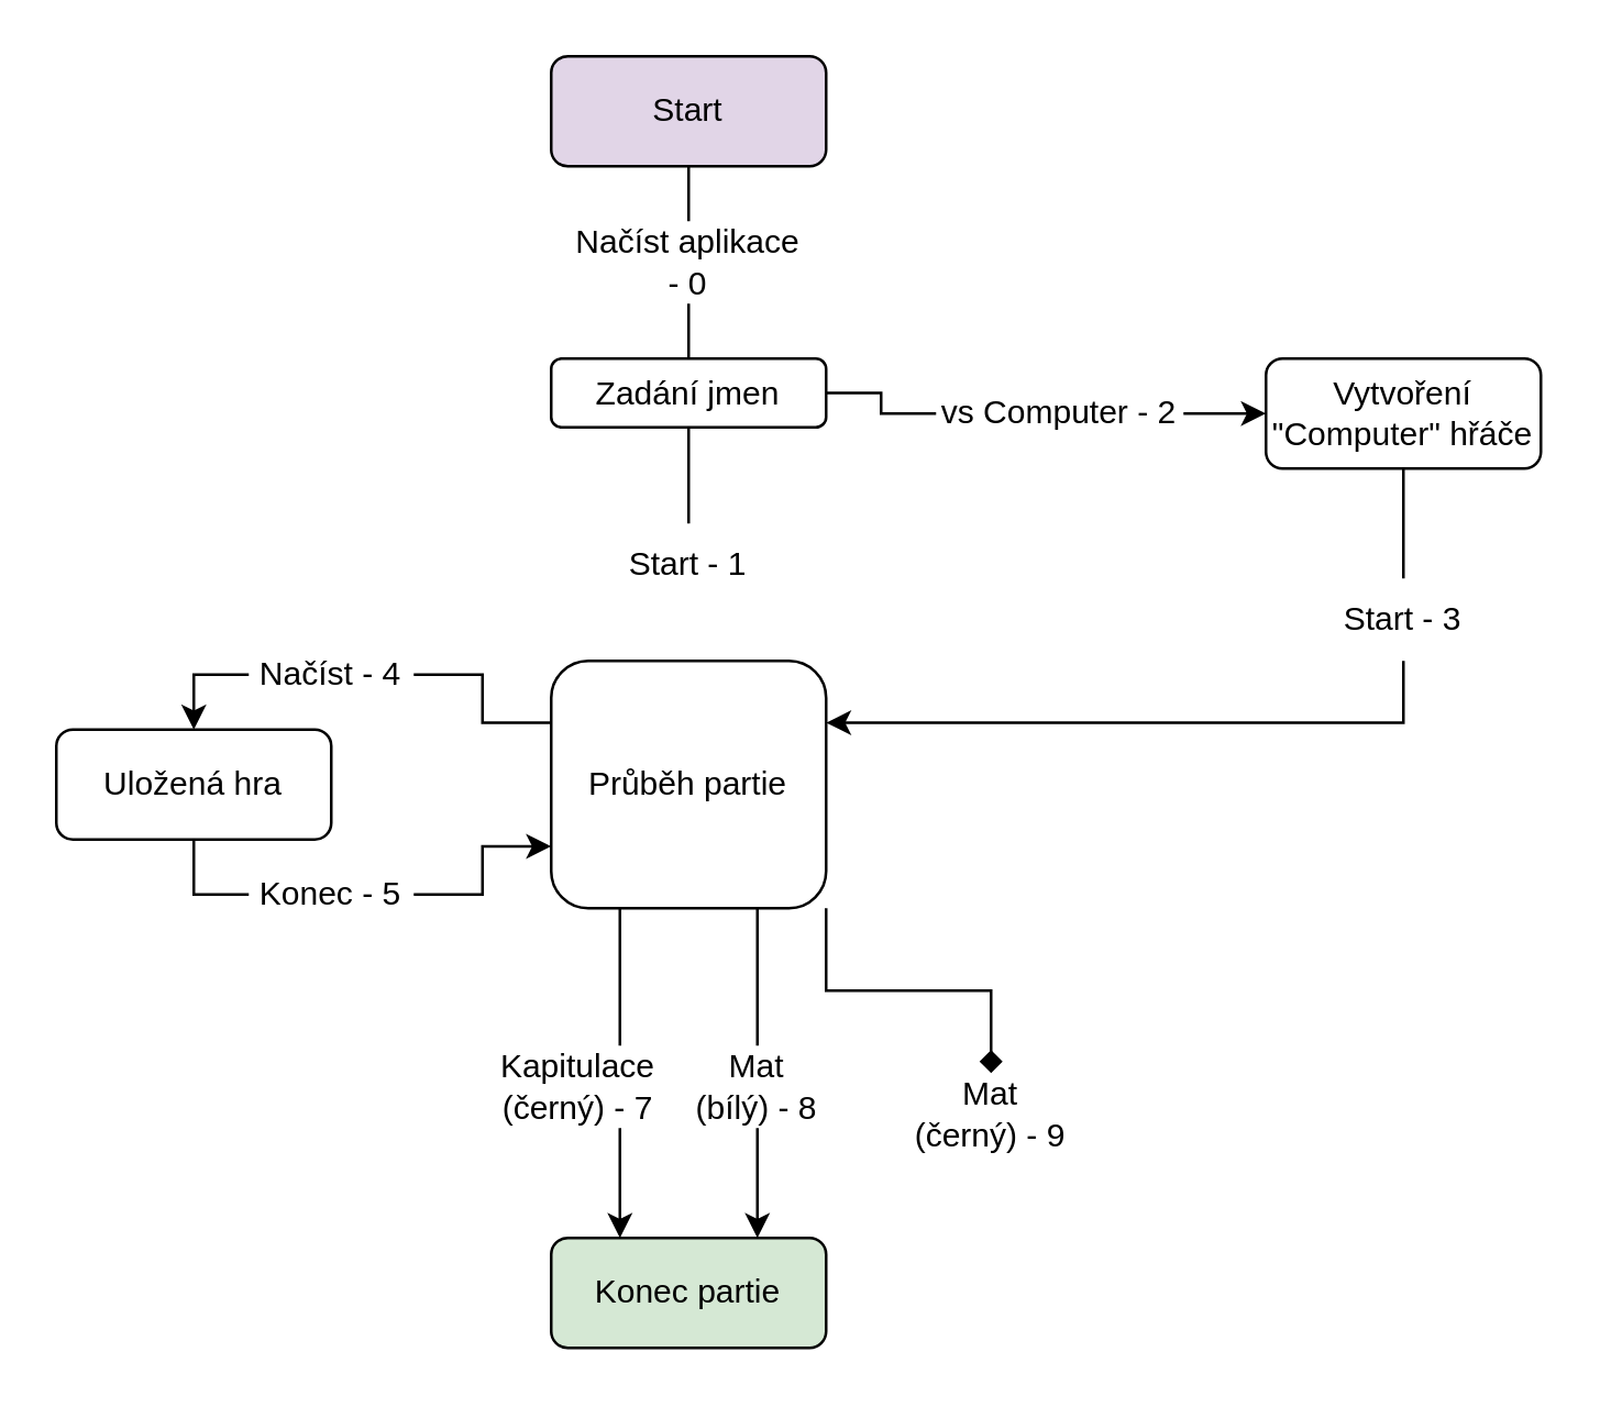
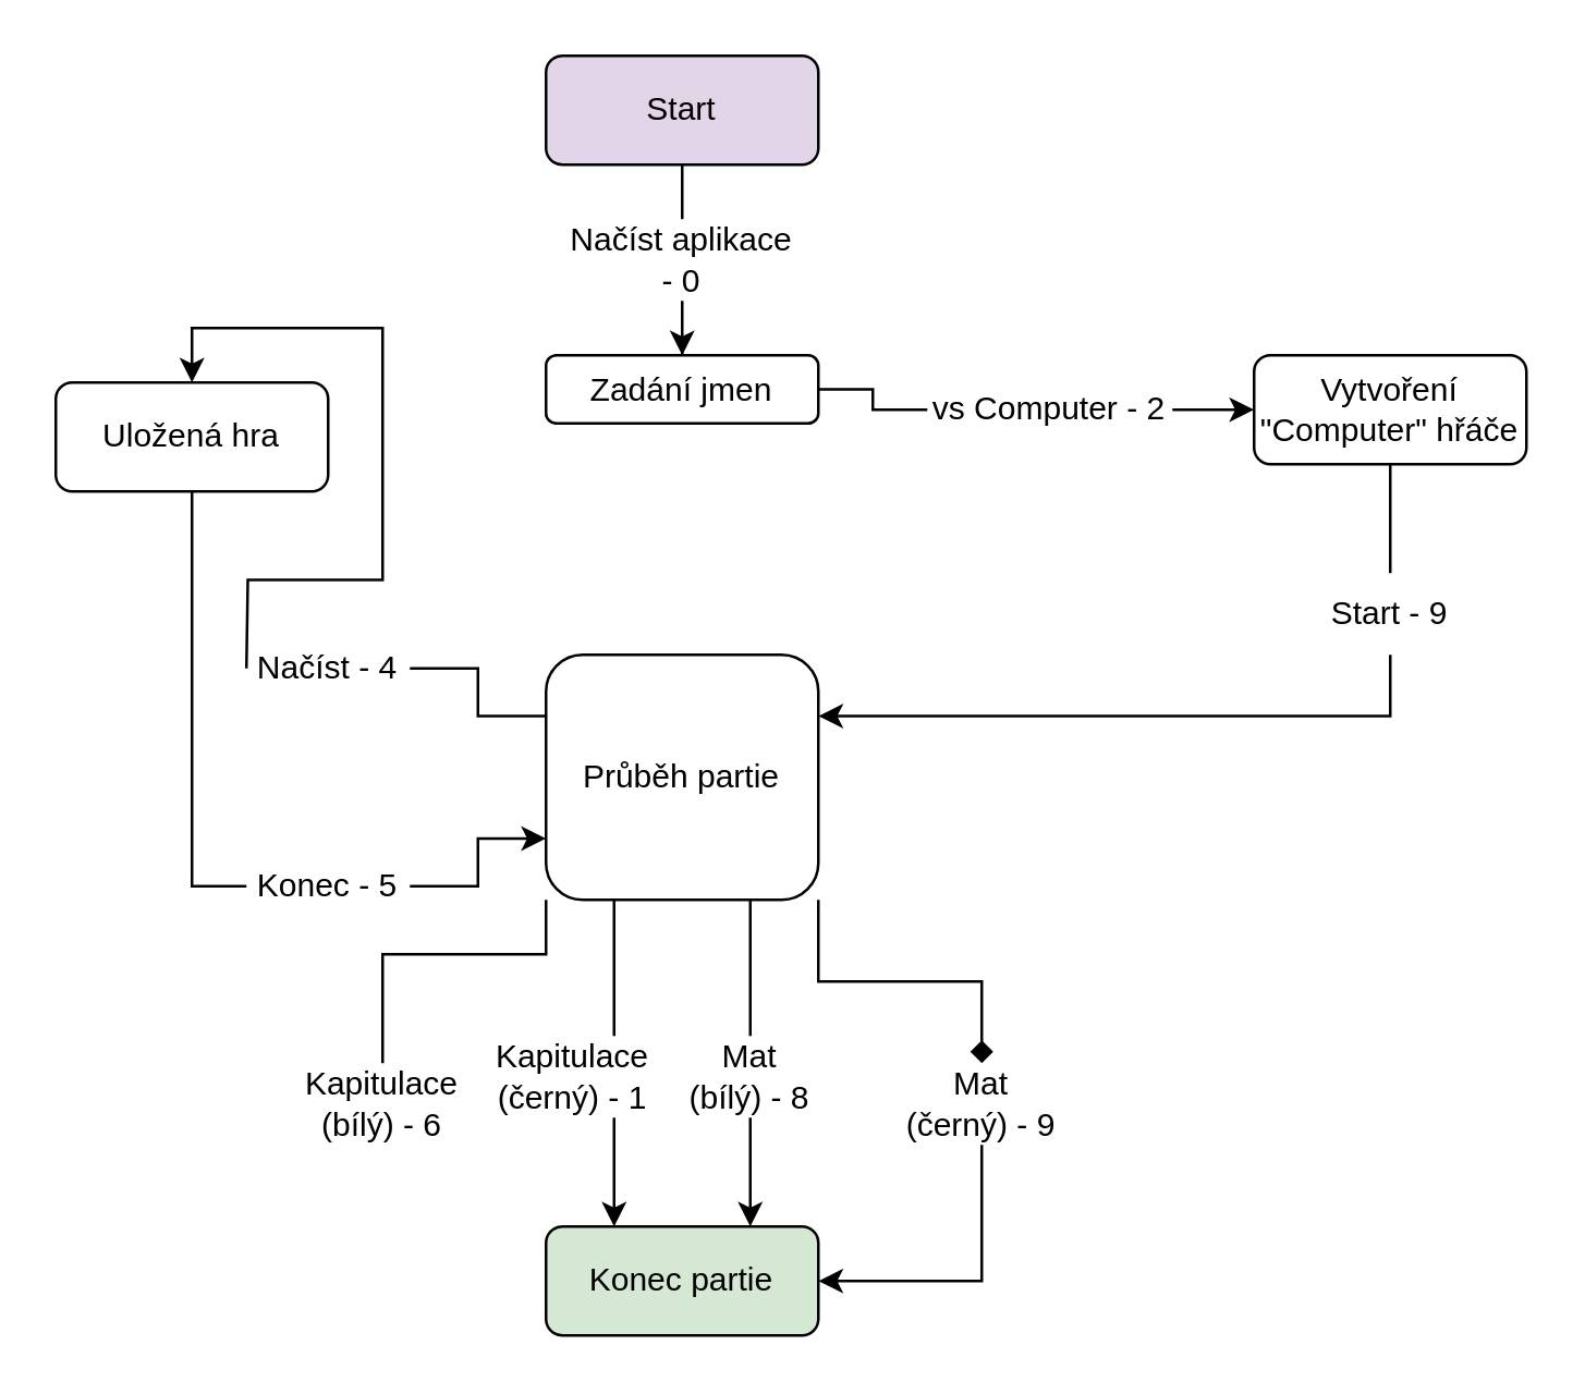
  <mxCell id="0" />
  <mxCell id="1" parent="0" />
- <mxCell id="2" style="edgeStyle=orthogonalEdgeStyle;rounded=0;orthogonalLoop=1;jettySize=auto;html=1;exitX=0.5;exitY=1;exitDx=0;exitDy=0;startArrow=none;endArrow=none;" edge="1" parent="1" source="13" target="5"><mxGeometry relative="1" as="geometry" /></mxCell>
+ <mxCell id="2" style="edgeStyle=orthogonalEdgeStyle;rounded=0;orthogonalLoop=1;jettySize=auto;html=1;exitX=0.5;exitY=1;exitDx=0;exitDy=0;startArrow=none;" edge="1" parent="1" source="13" target="5"><mxGeometry relative="1" as="geometry" /></mxCell>
  <mxCell id="3" value="Start" style="rounded=1;whiteSpace=wrap;html=1;fillColor=#e1d5e7;" vertex="1" parent="1"><mxGeometry x="200" y="20" width="100" height="40" as="geometry" /></mxCell>
  <mxCell id="4" style="edgeStyle=orthogonalEdgeStyle;rounded=0;orthogonalLoop=1;jettySize=auto;html=1;exitX=1;exitY=0.5;exitDx=0;exitDy=0;entryX=0;entryY=0.5;entryDx=0;entryDy=0;startArrow=none;" edge="1" parent="1" source="17" target="12"><mxGeometry relative="1" as="geometry" /></mxCell>
  <mxCell id="5" value="Zadání jmen" style="rounded=1;whiteSpace=wrap;html=1;" vertex="1" parent="1"><mxGeometry x="200" y="130" width="100" height="25" as="geometry" /></mxCell>
  <mxCell id="6" style="edgeStyle=orthogonalEdgeStyle;rounded=0;orthogonalLoop=1;jettySize=auto;html=1;entryX=0.5;entryY=0;entryDx=0;entryDy=0;startArrow=none;" edge="1" parent="1" target="22"><mxGeometry relative="1" as="geometry"><mxPoint x="90" y="245" as="sourcePoint" /></mxGeometry></mxCell>
  <mxCell id="7" style="edgeStyle=orthogonalEdgeStyle;rounded=0;orthogonalLoop=1;jettySize=auto;html=1;exitX=0.75;exitY=1;exitDx=0;exitDy=0;entryX=0.25;entryY=0;entryDx=0;entryDy=0;startArrow=none;" edge="1" parent="1" source="29" target="10"><mxGeometry relative="1" as="geometry" /></mxCell>
  <mxCell id="8" style="edgeStyle=orthogonalEdgeStyle;rounded=0;orthogonalLoop=1;jettySize=auto;html=1;entryX=0.75;entryY=0;entryDx=0;entryDy=0;startArrow=none;" edge="1" parent="1" target="10"><mxGeometry relative="1" as="geometry"><mxPoint x="275" y="410" as="sourcePoint" /><Array as="points"><mxPoint x="275" y="410" /></Array></mxGeometry></mxCell>
  <mxCell id="9" value="Průběh partie" style="rounded=1;whiteSpace=wrap;html=1;" vertex="1" parent="1"><mxGeometry x="200" y="240" width="100" height="90" as="geometry" /></mxCell>
  <mxCell id="10" value="Konec partie" style="rounded=1;whiteSpace=wrap;html=1;fillColor=#d5e8d4;" vertex="1" parent="1"><mxGeometry x="200" y="450" width="100" height="40" as="geometry" /></mxCell>
  <mxCell id="11" style="edgeStyle=orthogonalEdgeStyle;rounded=0;orthogonalLoop=1;jettySize=auto;html=1;exitX=0.5;exitY=1;exitDx=0;exitDy=0;entryX=1;entryY=0.25;entryDx=0;entryDy=0;startArrow=none;" edge="1" parent="1" source="19" target="9"><mxGeometry relative="1" as="geometry" /></mxCell>
  <mxCell id="12" value="Vytvoření &quot;Computer&quot; hřáče" style="rounded=1;whiteSpace=wrap;html=1;" vertex="1" parent="1"><mxGeometry x="460" y="130" width="100" height="40" as="geometry" /></mxCell>
  <mxCell id="13" value="Načíst aplikace - 0" style="text;html=1;strokeColor=none;fillColor=none;align=center;verticalAlign=middle;whiteSpace=wrap;rounded=0;" vertex="1" parent="1"><mxGeometry x="205" y="80" width="90" height="30" as="geometry" /></mxCell>
  <mxCell id="14" value="" style="edgeStyle=orthogonalEdgeStyle;rounded=0;orthogonalLoop=1;jettySize=auto;html=1;exitX=0.5;exitY=1;exitDx=0;exitDy=0;endArrow=none;" edge="1" parent="1" source="3" target="13"><mxGeometry relative="1" as="geometry"><mxPoint x="250" y="60" as="sourcePoint" /><mxPoint x="250" y="130" as="targetPoint" /></mxGeometry></mxCell>
- <mxCell id="15" value="Start - 1" style="text;html=1;strokeColor=none;fillColor=none;align=center;verticalAlign=middle;whiteSpace=wrap;rounded=0;" vertex="1" parent="1"><mxGeometry x="220" y="190" width="60" height="30" as="geometry" /></mxCell>
- <mxCell id="16" value="" style="edgeStyle=orthogonalEdgeStyle;rounded=0;orthogonalLoop=1;jettySize=auto;html=1;exitX=0.5;exitY=1;exitDx=0;exitDy=0;entryX=0.5;entryY=0;entryDx=0;entryDy=0;endArrow=none;" edge="1" parent="1" source="5" target="15"><mxGeometry relative="1" as="geometry"><mxPoint x="250" y="170" as="sourcePoint" /><mxPoint x="250" y="240" as="targetPoint" /></mxGeometry></mxCell>
  <mxCell id="17" value="vs Computer - 2" style="text;html=1;strokeColor=none;fillColor=none;align=center;verticalAlign=middle;whiteSpace=wrap;rounded=0;" vertex="1" parent="1"><mxGeometry x="340" y="135" width="90" height="30" as="geometry" /></mxCell>
  <mxCell id="18" value="" style="edgeStyle=orthogonalEdgeStyle;rounded=0;orthogonalLoop=1;jettySize=auto;html=1;exitX=1;exitY=0.5;exitDx=0;exitDy=0;entryX=0;entryY=0.5;entryDx=0;entryDy=0;endArrow=none;" edge="1" parent="1" source="5" target="17"><mxGeometry relative="1" as="geometry"><mxPoint x="300" y="150" as="sourcePoint" /><mxPoint x="420" y="150" as="targetPoint" /></mxGeometry></mxCell>
- <mxCell id="19" value="Start - 3" style="text;html=1;strokeColor=none;fillColor=none;align=center;verticalAlign=middle;whiteSpace=wrap;rounded=0;" vertex="1" parent="1"><mxGeometry x="480" y="210" width="60" height="30" as="geometry" /></mxCell>
+ <mxCell id="19" value="Start - 9" style="text;html=1;strokeColor=none;fillColor=none;align=center;verticalAlign=middle;whiteSpace=wrap;rounded=0;" vertex="1" parent="1"><mxGeometry x="480" y="210" width="60" height="30" as="geometry" /></mxCell>
  <mxCell id="20" value="" style="edgeStyle=orthogonalEdgeStyle;rounded=0;orthogonalLoop=1;jettySize=auto;html=1;exitX=0.5;exitY=1;exitDx=0;exitDy=0;entryX=0.5;entryY=0;entryDx=0;entryDy=0;endArrow=none;" edge="1" parent="1" source="12" target="19"><mxGeometry relative="1" as="geometry"><mxPoint x="510" y="170" as="sourcePoint" /><mxPoint x="300" y="262.5" as="targetPoint" /></mxGeometry></mxCell>
  <mxCell id="21" style="edgeStyle=orthogonalEdgeStyle;rounded=0;orthogonalLoop=1;jettySize=auto;html=1;exitX=1;exitY=0.5;exitDx=0;exitDy=0;entryX=0;entryY=0.75;entryDx=0;entryDy=0;startArrow=none;" edge="1" parent="1" source="25" target="9"><mxGeometry relative="1" as="geometry" /></mxCell>
- <mxCell id="22" value="Uložená hra" style="rounded=1;whiteSpace=wrap;html=1;" vertex="1" parent="1"><mxGeometry x="20" y="265" width="100" height="40" as="geometry" /></mxCell>
+ <mxCell id="22" value="Uložená hra" style="rounded=1;whiteSpace=wrap;html=1;" vertex="1" parent="1"><mxGeometry x="20" y="140" width="100" height="40" as="geometry" /></mxCell>
  <mxCell id="23" value="Načíst - 4" style="text;html=1;strokeColor=none;fillColor=none;align=center;verticalAlign=middle;whiteSpace=wrap;rounded=0;" vertex="1" parent="1"><mxGeometry x="90" y="230" width="60" height="30" as="geometry" /></mxCell>
  <mxCell id="24" value="" style="edgeStyle=orthogonalEdgeStyle;rounded=0;orthogonalLoop=1;jettySize=auto;html=1;exitX=0;exitY=0.25;exitDx=0;exitDy=0;entryX=1;entryY=0.5;entryDx=0;entryDy=0;endArrow=none;" edge="1" parent="1" source="9" target="23"><mxGeometry relative="1" as="geometry"><mxPoint x="200" y="262.5" as="sourcePoint" /><mxPoint x="70" y="265" as="targetPoint" /></mxGeometry></mxCell>
  <mxCell id="25" value="Konec - 5" style="text;html=1;strokeColor=none;fillColor=none;align=center;verticalAlign=middle;whiteSpace=wrap;rounded=0;" vertex="1" parent="1"><mxGeometry x="90" y="310" width="60" height="30" as="geometry" /></mxCell>
  <mxCell id="26" value="" style="edgeStyle=orthogonalEdgeStyle;rounded=0;orthogonalLoop=1;jettySize=auto;html=1;exitX=0.5;exitY=1;exitDx=0;exitDy=0;endArrow=none;" edge="1" parent="1" source="22"><mxGeometry relative="1" as="geometry"><mxPoint x="70" y="305" as="sourcePoint" /><mxPoint x="90" y="325" as="targetPoint" /><Array as="points"><mxPoint x="70" y="325" /></Array></mxGeometry></mxCell>
- <mxCell id="29" value="Kapitulace (černý) - 7" style="text;html=1;strokeColor=none;fillColor=none;align=center;verticalAlign=middle;whiteSpace=wrap;rounded=0;" vertex="1" parent="1"><mxGeometry x="180" y="380" width="60" height="30" as="geometry" /></mxCell>
+ <mxCell id="27" value="Kapitulace (bílý) - 6" style="text;html=1;strokeColor=none;fillColor=none;align=center;verticalAlign=middle;whiteSpace=wrap;rounded=0;" vertex="1" parent="1"><mxGeometry x="110" y="390" width="60" height="30" as="geometry" /></mxCell>
+ <mxCell id="28" value="" style="edgeStyle=orthogonalEdgeStyle;rounded=0;orthogonalLoop=1;jettySize=auto;html=1;exitX=0;exitY=1;exitDx=0;exitDy=0;entryX=0.5;entryY=0;entryDx=0;entryDy=0;endArrow=none;" edge="1" parent="1" source="9" target="27"><mxGeometry relative="1" as="geometry"><mxPoint x="200" y="330" as="sourcePoint" /><mxPoint x="200" y="470" as="targetPoint" /><Array as="points"><mxPoint x="200" y="350" /><mxPoint x="140" y="350" /></Array></mxGeometry></mxCell>
+ <mxCell id="29" value="Kapitulace (černý) - 1" style="text;html=1;strokeColor=none;fillColor=none;align=center;verticalAlign=middle;whiteSpace=wrap;rounded=0;" vertex="1" parent="1"><mxGeometry x="180" y="380" width="60" height="30" as="geometry" /></mxCell>
  <mxCell id="30" value="" style="edgeStyle=orthogonalEdgeStyle;rounded=0;orthogonalLoop=1;jettySize=auto;html=1;exitX=0.25;exitY=1;exitDx=0;exitDy=0;entryX=0.75;entryY=0;entryDx=0;entryDy=0;endArrow=none;" edge="1" parent="1" source="9" target="29"><mxGeometry relative="1" as="geometry"><mxPoint x="225" y="330" as="sourcePoint" /><mxPoint x="225" y="450" as="targetPoint" /></mxGeometry></mxCell>
  <mxCell id="31" value="Mat (bílý) - 8" style="text;html=1;strokeColor=none;fillColor=none;align=center;verticalAlign=middle;whiteSpace=wrap;rounded=0;" vertex="1" parent="1"><mxGeometry x="250" y="380" width="50" height="30" as="geometry" /></mxCell>
  <mxCell id="32" value="" style="edgeStyle=orthogonalEdgeStyle;rounded=0;orthogonalLoop=1;jettySize=auto;html=1;exitX=0.75;exitY=1;exitDx=0;exitDy=0;entryX=0.5;entryY=0;entryDx=0;entryDy=0;endArrow=none;" edge="1" parent="1" source="9" target="31"><mxGeometry relative="1" as="geometry"><mxPoint x="275" y="330" as="sourcePoint" /><mxPoint x="275" y="450" as="targetPoint" /></mxGeometry></mxCell>
+ <mxCell id="33" style="edgeStyle=orthogonalEdgeStyle;rounded=0;orthogonalLoop=1;jettySize=auto;html=1;exitX=0.5;exitY=1;exitDx=0;exitDy=0;entryX=1;entryY=0.5;entryDx=0;entryDy=0;" edge="1" parent="1" source="34" target="10"><mxGeometry relative="1" as="geometry" /></mxCell>
  <mxCell id="34" value="Mat (černý) - 9" style="text;html=1;strokeColor=none;fillColor=none;align=center;verticalAlign=middle;whiteSpace=wrap;rounded=0;" vertex="1" parent="1"><mxGeometry x="330" y="390" width="60" height="30" as="geometry" /></mxCell>
  <mxCell id="35" value="" style="edgeStyle=orthogonalEdgeStyle;rounded=0;orthogonalLoop=1;jettySize=auto;html=1;exitX=1;exitY=1;exitDx=0;exitDy=0;entryX=0.5;entryY=0;entryDx=0;entryDy=0;endArrow=diamond;" edge="1" parent="1" source="9" target="34"><mxGeometry relative="1" as="geometry"><mxPoint x="300" y="330" as="sourcePoint" /><mxPoint x="300" y="470" as="targetPoint" /><Array as="points" /></mxGeometry></mxCell>
